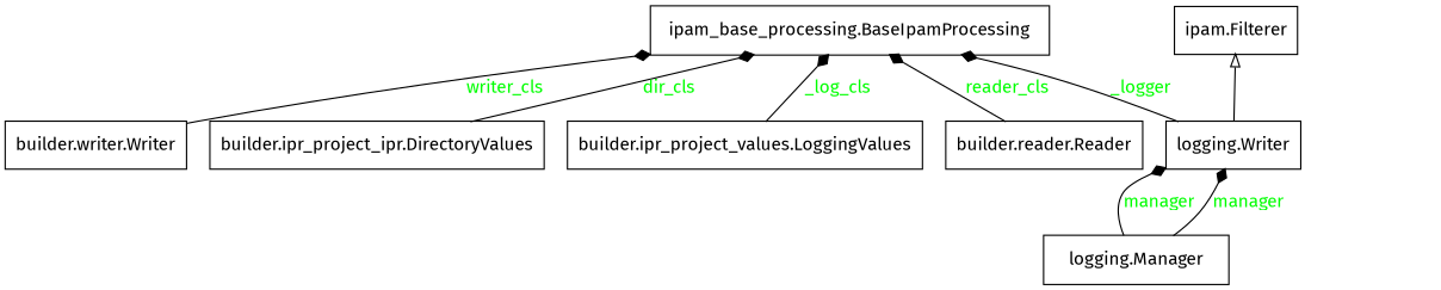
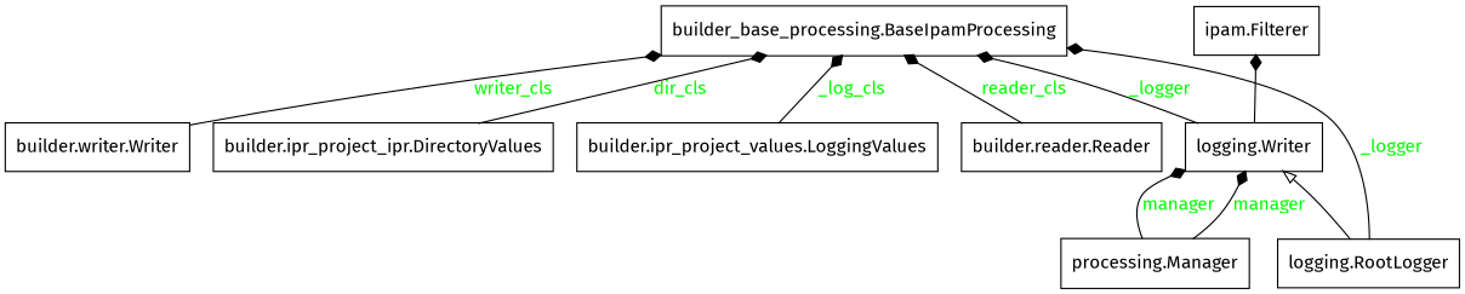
  digraph {
    fontname="Fira Sans"
    rankdir=BT
    node [fontname="Fira Sans" shape=record]
    edge [arrowhead=diamond arrowtail=none fontcolor=green fontname="Fira Sans" style=solid]
-   n1 [label="ipam_base_processing.BaseIpamProcessing"]
+   n1 [label="builder_base_processing.BaseIpamProcessing"]
    n2 [label="builder.ipr_project_ipr.DirectoryValues"]
    n3 [label="builder.ipr_project_values.LoggingValues"]
    n4 [label="builder.reader.Reader"]
    n5 [label="builder.writer.Writer"]
    n6 [label="ipam.Filterer"]
    n7 [label="logging.Writer"]
-   n8 [label="logging.Manager"]
+   n8 [label="processing.Manager"]
+   n9 [label="logging.RootLogger"]
    n2 -> n1 [label=dir_cls]
    n3 -> n1 [label=_log_cls]
    n4 -> n1 [label=reader_cls]
    n5 -> n1 [label=writer_cls]
    n7 -> n1 [label=_logger]
-   n7 -> n6 [arrowhead=empty fontcolor="" style=""]
+   n7 -> n6 [fontcolor="" style=""]
    n8 -> n7 [label=manager]
    n8 -> n7 [label=manager]
+   n9 -> n1 [label=_logger]
+   n9 -> n7 [arrowhead=empty fontcolor="" style=""]
  }
